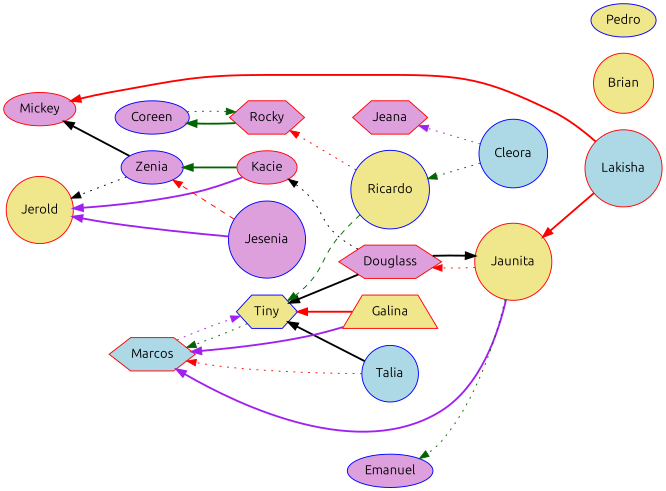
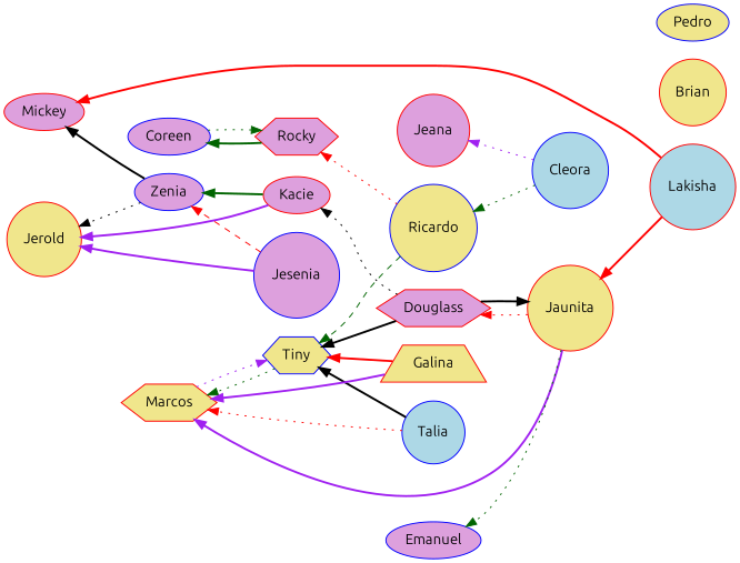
  digraph {
    fontname=Ubuntu
    rankdir=RL
    node [color=red fillcolor=plum fontname=Ubuntu shape=circle style=filled]
    edge [color=darkgreen fontname=Ubuntu style=bold]
    Tiny [color=blue fillcolor=khaki shape=hexagon]
-   Marcos [fillcolor=lightblue shape=hexagon]
+   Marcos [fillcolor=khaki shape=hexagon]
    Mickey [shape=ellipse]
    Brian [fillcolor=khaki]
    Coreen [color=blue shape=ellipse]
    Rocky [shape=hexagon]
    Pedro [color=blue fillcolor=khaki shape=ellipse]
    Zenia [color=blue shape=ellipse]
    Jerold [fillcolor=khaki]
    Kacie [shape=ellipse]
    Douglass [shape=hexagon]
    Jaunita [fillcolor=khaki]
    Emanuel [color=blue shape=ellipse]
    Ricardo [color=blue fillcolor=khaki]
    Cleora [color=blue fillcolor=lightblue]
-   Jeana [shape=hexagon]
+   Jeana
    Talia [color=blue fillcolor=lightblue]
    Jesenia [color=blue]
    Lakisha [fillcolor=lightblue]
    Galina [fillcolor=khaki shape=trapezium]
    Tiny -> Marcos [style=dotted]
    Marcos -> Tiny [color=purple style=dotted]
    Coreen -> Rocky [style=dotted]
    Rocky -> Coreen
    Zenia -> Mickey [color=black]
    Zenia -> Jerold [color=black style=dotted]
    Kacie -> Zenia
    Kacie -> Jerold [color=purple]
    Douglass -> Tiny [color=black]
    Douglass -> Kacie [color=black style=dotted]
    Douglass -> Jaunita [color=black]
    Jaunita -> Marcos [color=purple]
    Jaunita -> Douglass [color=red style=dotted]
    Jaunita -> Emanuel [style=dotted]
    Ricardo -> Tiny [style=dashed]
    Ricardo -> Rocky [color=red style=dotted]
    Cleora -> Ricardo [style=dotted]
    Cleora -> Jeana [color=purple style=dotted]
    Talia -> Tiny [color=black]
    Talia -> Marcos [color=red style=dotted]
    Jesenia -> Zenia [color=red style=dashed]
    Jesenia -> Jerold [color=purple]
    Lakisha -> Mickey [color=red]
    Lakisha -> Jaunita [color=red]
    Galina -> Tiny [color=red]
    Galina -> Marcos [color=purple]
  }
